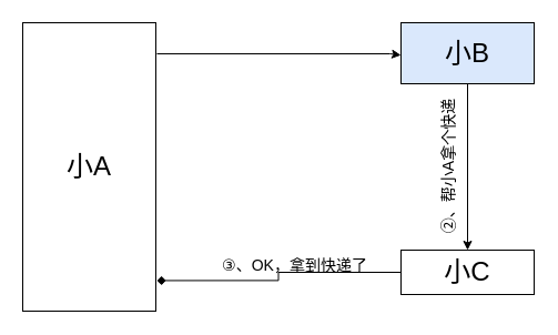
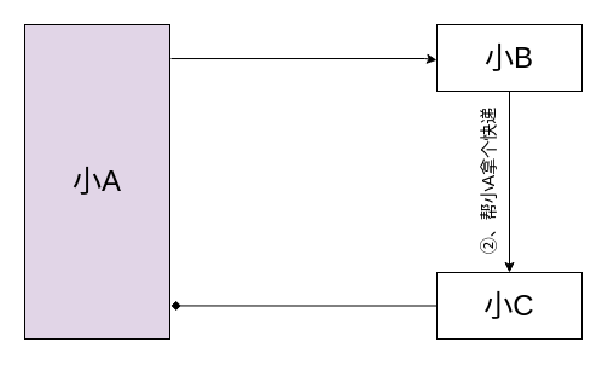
  <mxCell id="0" />
  <mxCell id="1" parent="0" />
- <mxCell id="2" value="&lt;font style=&quot;font-size: 24px;&quot;&gt;小A&lt;/font&gt;" style="rounded=0;whiteSpace=wrap;html=1;" vertex="1" parent="1"><mxGeometry x="20" y="20" width="120" height="260" as="geometry" /></mxCell>
+ <mxCell id="2" value="&lt;font style=&quot;font-size: 24px;&quot;&gt;小A&lt;/font&gt;" style="rounded=0;whiteSpace=wrap;html=1;fillColor=#e1d5e7;" vertex="1" parent="1"><mxGeometry x="20" y="20" width="120" height="260" as="geometry" /></mxCell>
  <mxCell id="3" style="edgeStyle=orthogonalEdgeStyle;rounded=0;orthogonalLoop=1;jettySize=auto;html=1;exitX=0.5;exitY=1;exitDx=0;exitDy=0;entryX=0.5;entryY=0;entryDx=0;entryDy=0;" edge="1" parent="1" source="4" target="6"><mxGeometry relative="1" as="geometry" /></mxCell>
- <mxCell id="4" value="&lt;font style=&quot;font-size: 24px;&quot;&gt;小B&lt;/font&gt;" style="rounded=0;whiteSpace=wrap;html=1;fontSize=24;fillColor=#dae8fc;" vertex="1" parent="1"><mxGeometry x="361" y="20" width="120" height="55" as="geometry" /></mxCell>
+ <mxCell id="4" value="&lt;font style=&quot;font-size: 24px;&quot;&gt;小B&lt;/font&gt;" style="rounded=0;whiteSpace=wrap;html=1;fontSize=24;" vertex="1" parent="1"><mxGeometry x="361" y="20" width="120" height="55" as="geometry" /></mxCell>
  <mxCell id="5" style="edgeStyle=orthogonalEdgeStyle;rounded=0;orthogonalLoop=1;jettySize=auto;html=1;entryX=1.008;entryY=0.894;entryDx=0;entryDy=0;entryPerimeter=0;endArrow=diamond;" edge="1" parent="1" source="6" target="2"><mxGeometry relative="1" as="geometry" /></mxCell>
- <mxCell id="6" value="&lt;font style=&quot;font-size: 24px;&quot;&gt;小C&lt;/font&gt;" style="rounded=0;whiteSpace=wrap;html=1;fontSize=24;" vertex="1" parent="1"><mxGeometry x="361" y="225" width="120" height="40" as="geometry" /></mxCell>
+ <mxCell id="6" value="&lt;font style=&quot;font-size: 24px;&quot;&gt;小C&lt;/font&gt;" style="rounded=0;whiteSpace=wrap;html=1;fontSize=24;" vertex="1" parent="1"><mxGeometry x="361" y="225" width="120" height="55" as="geometry" /></mxCell>
  <mxCell id="7" value="" style="endArrow=classic;html=1;rounded=0;exitX=1.008;exitY=0.154;exitDx=0;exitDy=0;exitPerimeter=0;entryX=0;entryY=0.75;entryDx=0;entryDy=0;" edge="1" parent="1"><mxGeometry width="50" height="50" relative="1" as="geometry"><mxPoint x="140.96" y="48.04" as="sourcePoint" /><mxPoint x="361" y="49.25" as="targetPoint" /><Array as="points"><mxPoint x="351" y="48" /></Array></mxGeometry></mxCell>
  <mxCell id="8" value="&lt;font style=&quot;font-size: 14px;&quot;&gt;②、帮小A拿个快递&lt;/font&gt;" style="text;html=1;align=center;verticalAlign=middle;resizable=0;points=[];autosize=1;strokeColor=none;fillColor=none;fontSize=24;rounded=0;rotation=-90;" vertex="1" parent="1"><mxGeometry x="331" y="130" width="140" height="40" as="geometry" /></mxCell>
- <mxCell id="9" value="&lt;font style=&quot;font-size: 14px;&quot;&gt;③、OK，拿到快递了&lt;/font&gt;" style="text;html=1;align=center;verticalAlign=middle;resizable=0;points=[];autosize=1;strokeColor=none;fillColor=none;fontSize=24;rounded=0;" vertex="1" parent="1"><mxGeometry x="184.5" y="216" width="160" height="40" as="geometry" /></mxCell>
